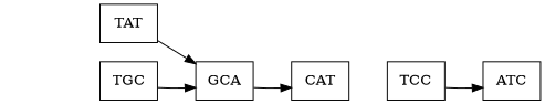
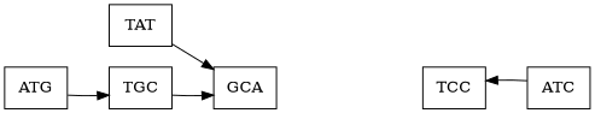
  digraph {
    rankdir=LR
    node [shape=box]
    edge [color=black]
    TAT
    GCA
+   ATG
    TGC
-   CAT
    TCC
    ATC
    TAT -> GCA
-   GCA -> CAT
-   GCA -> CAT [style=invis]
+   ATG -> TGC
+   ATG -> TGC [style=invis]
    TGC -> GCA
    TGC -> GCA [style=invis]
-   CAT -> TCC [style=invis]
-   TCC -> ATC
+   ATC -> TCC
  }
